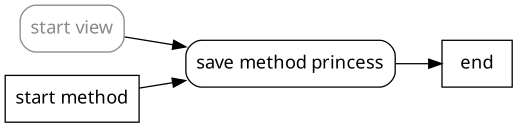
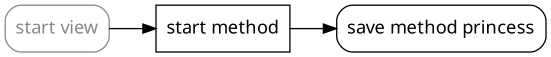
  digraph {
    rankdir=LR
    node [color=black fillcolor=white fontcolor=black fontname="sans-serif" shape=rect style="filled, rounded"]
    n1 [label="save method princess"]
-   end [style=filled]
    "start view" [color="#888888" fontcolor="#888888"]
    "start method" [style=filled]
-   n1 -> end
-   "start view" -> n1
+   "start view" -> "start method"
    "start method" -> n1
  }
